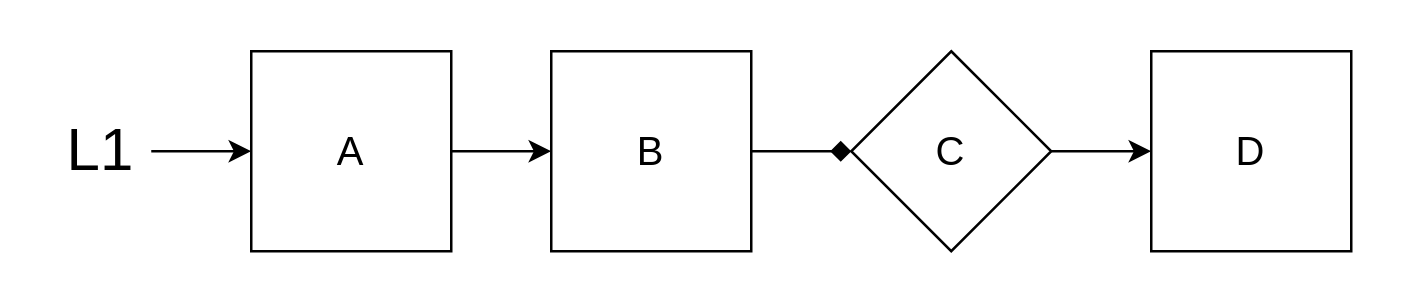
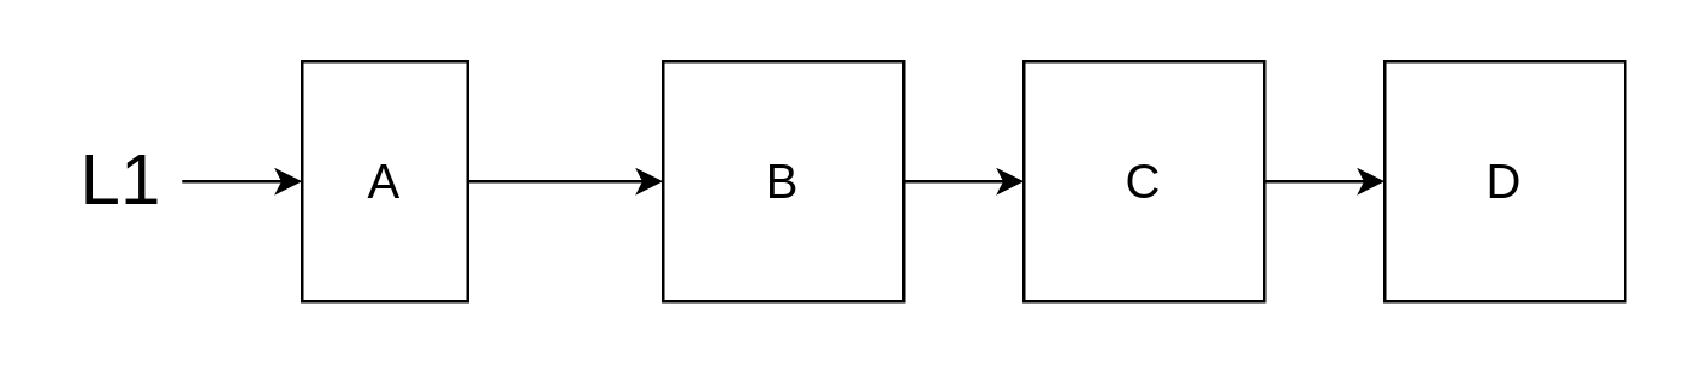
  <mxCell id="0" />
  <mxCell id="1" parent="0" />
  <mxCell id="2" value="" style="edgeStyle=orthogonalEdgeStyle;rounded=0;orthogonalLoop=1;jettySize=auto;html=1;" parent="1" source="3" target="5" edge="1"><mxGeometry relative="1" as="geometry" /></mxCell>
- <mxCell id="3" value="&lt;font size=&quot;3&quot;&gt;A&lt;/font&gt;" style="whiteSpace=wrap;html=1;aspect=fixed;" parent="1" vertex="1"><mxGeometry x="100" y="20" width="80" height="80" as="geometry" /></mxCell>
- <mxCell id="4" value="" style="edgeStyle=orthogonalEdgeStyle;rounded=0;orthogonalLoop=1;jettySize=auto;html=1;endArrow=diamond;" parent="1" source="5" target="7" edge="1"><mxGeometry relative="1" as="geometry" /></mxCell>
+ <mxCell id="3" value="&lt;font size=&quot;3&quot;&gt;A&lt;/font&gt;" style="whiteSpace=wrap;html=1;aspect=fixed;" parent="1" vertex="1"><mxGeometry x="100" y="20" width="55" height="80" as="geometry" /></mxCell>
+ <mxCell id="4" value="" style="edgeStyle=orthogonalEdgeStyle;rounded=0;orthogonalLoop=1;jettySize=auto;html=1;" parent="1" source="5" target="7" edge="1"><mxGeometry relative="1" as="geometry" /></mxCell>
  <mxCell id="5" value="&lt;font size=&quot;3&quot;&gt;B&lt;/font&gt;" style="whiteSpace=wrap;html=1;aspect=fixed;" parent="1" vertex="1"><mxGeometry x="220" y="20" width="80" height="80" as="geometry" /></mxCell>
  <mxCell id="6" value="" style="edgeStyle=orthogonalEdgeStyle;rounded=0;orthogonalLoop=1;jettySize=auto;html=1;" parent="1" source="7" target="8" edge="1"><mxGeometry relative="1" as="geometry" /></mxCell>
- <mxCell id="7" value="&lt;font size=&quot;3&quot;&gt;C&lt;/font&gt;" style="rhombus;whiteSpace=wrap;html=1;aspect=fixed;" parent="1" vertex="1"><mxGeometry x="340" y="20" width="80" height="80" as="geometry" /></mxCell>
+ <mxCell id="7" value="&lt;font size=&quot;3&quot;&gt;C&lt;/font&gt;" style="whiteSpace=wrap;html=1;aspect=fixed;" parent="1" vertex="1"><mxGeometry x="340" y="20" width="80" height="80" as="geometry" /></mxCell>
  <mxCell id="8" value="&lt;font size=&quot;3&quot;&gt;D&lt;/font&gt;" style="whiteSpace=wrap;html=1;aspect=fixed;" parent="1" vertex="1"><mxGeometry x="460" y="20" width="80" height="80" as="geometry" /></mxCell>
  <mxCell id="9" value="" style="edgeStyle=orthogonalEdgeStyle;rounded=0;orthogonalLoop=1;jettySize=auto;html=1;" parent="1" source="10" target="3" edge="1"><mxGeometry relative="1" as="geometry" /></mxCell>
  <mxCell id="10" value="&lt;font style=&quot;font-size: 24px&quot;&gt;L1&lt;/font&gt;" style="text;html=1;strokeColor=none;fillColor=none;align=center;verticalAlign=middle;whiteSpace=wrap;rounded=0;" parent="1" vertex="1"><mxGeometry x="20" y="45" width="40" height="30" as="geometry" /></mxCell>
